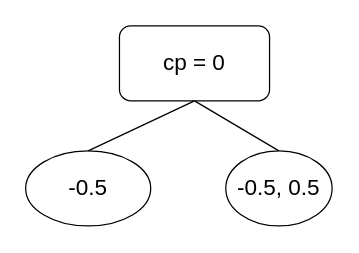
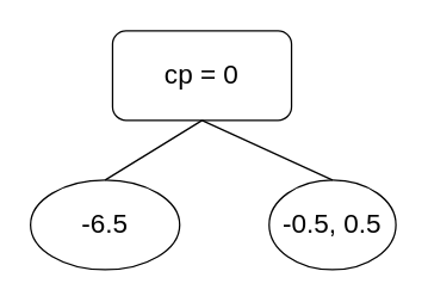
  <mxCell id="0" />
  <mxCell id="1" parent="0" />
- <mxCell id="2" value="&lt;font style=&quot;font-size: 18px&quot;&gt;cp = 0&lt;/font&gt;" style="rounded=1;whiteSpace=wrap;html=1;" vertex="1" parent="1"><mxGeometry x="95" y="20" width="120" height="60" as="geometry" /></mxCell>
- <mxCell id="3" value="&lt;font style=&quot;font-size: 18px&quot;&gt;-0.5&lt;/font&gt;" style="ellipse;whiteSpace=wrap;html=1;" vertex="1" parent="1"><mxGeometry x="20" y="120" width="100" height="60" as="geometry" /></mxCell>
+ <mxCell id="2" value="&lt;font style=&quot;font-size: 18px&quot;&gt;cp = 0&lt;/font&gt;" style="rounded=1;whiteSpace=wrap;html=1;" vertex="1" parent="1"><mxGeometry x="75" y="20" width="120" height="60" as="geometry" /></mxCell>
+ <mxCell id="3" value="&lt;font style=&quot;font-size: 18px&quot;&gt;-6.5&lt;/font&gt;" style="ellipse;whiteSpace=wrap;html=1;" vertex="1" parent="1"><mxGeometry x="20" y="120" width="100" height="60" as="geometry" /></mxCell>
  <mxCell id="4" value="&lt;font style=&quot;font-size: 18px&quot;&gt;-0.5, 0.5&lt;/font&gt;" style="ellipse;whiteSpace=wrap;html=1;" vertex="1" parent="1"><mxGeometry x="180" y="120" width="85" height="60" as="geometry" /></mxCell>
  <mxCell id="5" value="" style="endArrow=none;html=1;exitX=0.5;exitY=1;exitDx=0;exitDy=0;entryX=0.5;entryY=0;entryDx=0;entryDy=0;" edge="1" parent="1" source="2" target="3"><mxGeometry width="50" height="50" relative="1" as="geometry"><mxPoint x="95" y="250" as="sourcePoint" /><mxPoint x="145" y="200" as="targetPoint" /></mxGeometry></mxCell>
  <mxCell id="6" value="" style="endArrow=none;html=1;exitX=0.5;exitY=1;exitDx=0;exitDy=0;entryX=0.5;entryY=0;entryDx=0;entryDy=0;" edge="1" parent="1" source="2" target="4"><mxGeometry width="50" height="50" relative="1" as="geometry"><mxPoint x="95" y="250" as="sourcePoint" /><mxPoint x="145" y="200" as="targetPoint" /></mxGeometry></mxCell>
